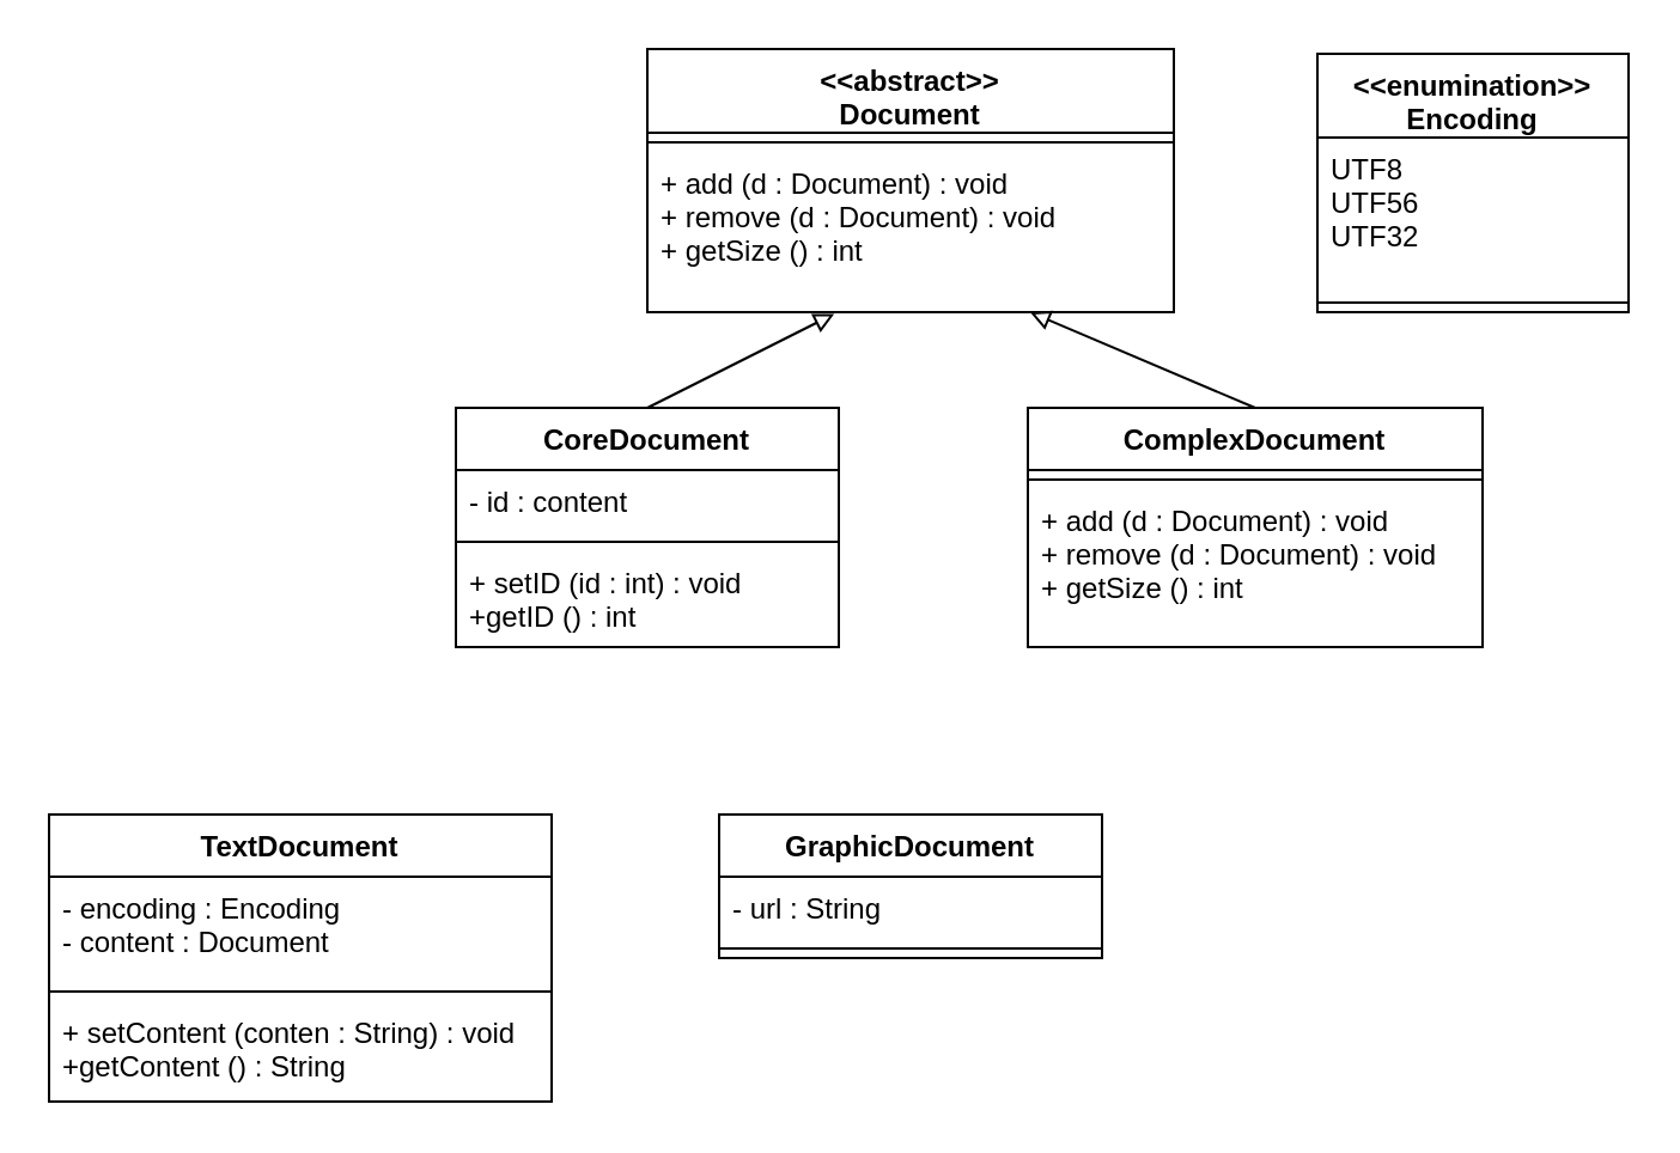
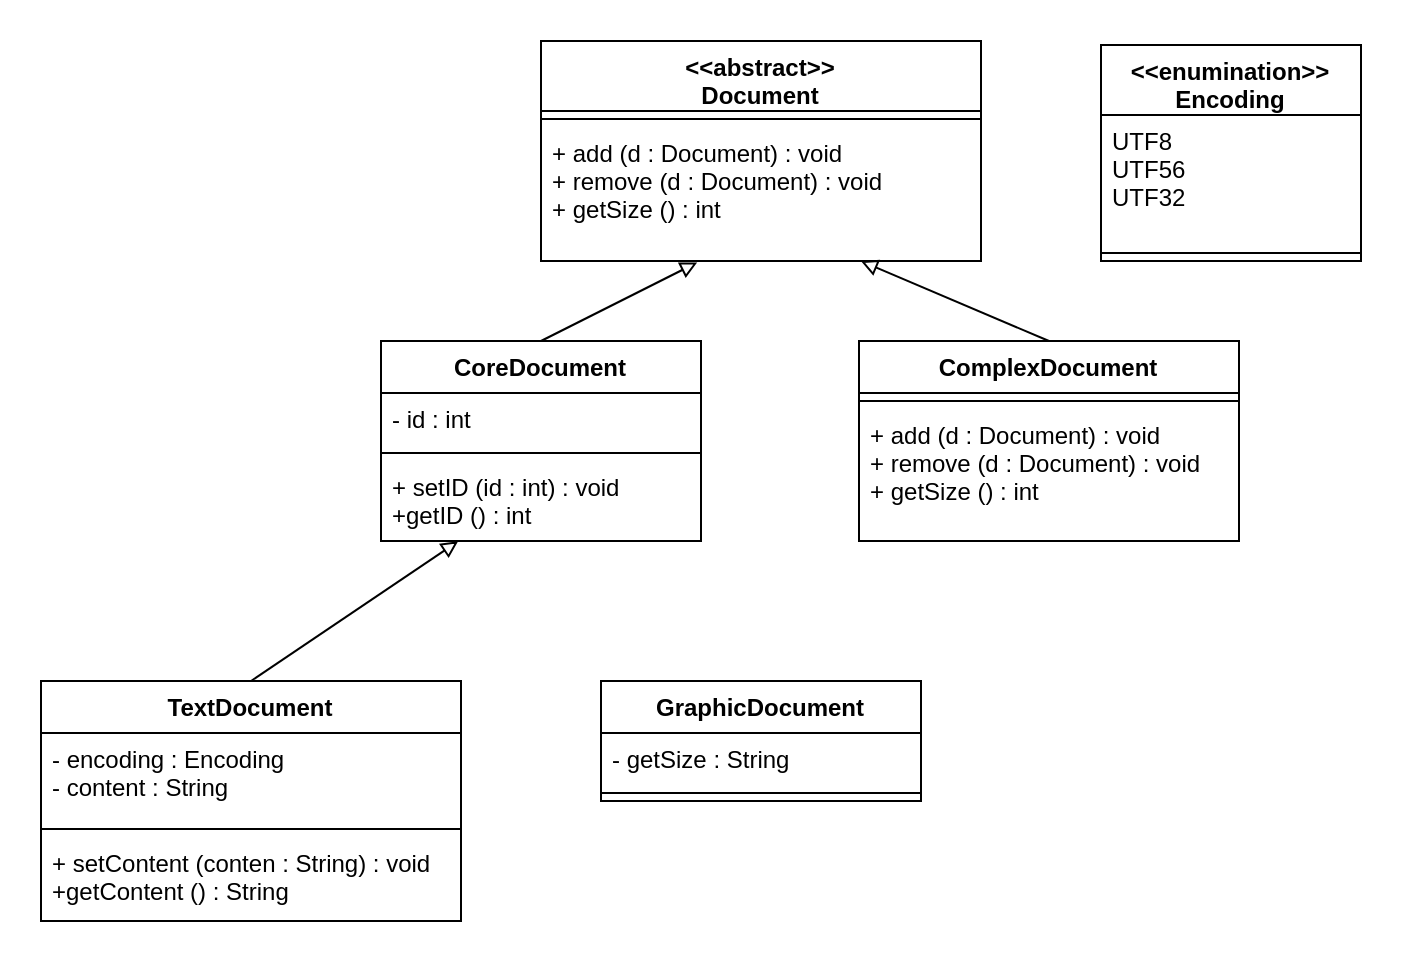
  <mxCell id="0" />
  <mxCell id="1" parent="0" />
  <mxCell id="2" value="&lt;&lt;abstract&gt;&gt;&#10;Document" style="swimlane;fontStyle=1;align=center;verticalAlign=top;childLayout=stackLayout;horizontal=1;startSize=35;horizontalStack=0;resizeParent=1;resizeParentMax=0;resizeLast=0;collapsible=1;marginBottom=0;" vertex="1" parent="1"><mxGeometry x="270" y="20" width="220" height="110" as="geometry" /></mxCell>
  <mxCell id="3" value="" style="line;strokeWidth=1;fillColor=none;align=left;verticalAlign=middle;spacingTop=-1;spacingLeft=3;spacingRight=3;rotatable=0;labelPosition=right;points=[];portConstraint=eastwest;strokeColor=inherit;" vertex="1" parent="2"><mxGeometry y="35" width="220" height="8" as="geometry" /></mxCell>
  <mxCell id="4" value="+ add (d : Document) : void&#10;+ remove (d : Document) : void&#10;+ getSize () : int" style="text;strokeColor=none;fillColor=none;align=left;verticalAlign=top;spacingLeft=4;spacingRight=4;overflow=hidden;rotatable=0;points=[[0,0.5],[1,0.5]];portConstraint=eastwest;" vertex="1" parent="2"><mxGeometry y="43" width="220" height="67" as="geometry" /></mxCell>
  <mxCell id="5" style="rounded=0;orthogonalLoop=1;jettySize=auto;html=1;exitX=0.5;exitY=0;exitDx=0;exitDy=0;entryX=0.355;entryY=1.011;entryDx=0;entryDy=0;entryPerimeter=0;startSize=35;endArrow=block;endFill=0;" edge="1" parent="1" source="6" target="4"><mxGeometry relative="1" as="geometry" /></mxCell>
  <mxCell id="6" value="CoreDocument" style="swimlane;fontStyle=1;align=center;verticalAlign=top;childLayout=stackLayout;horizontal=1;startSize=26;horizontalStack=0;resizeParent=1;resizeParentMax=0;resizeLast=0;collapsible=1;marginBottom=0;" vertex="1" parent="1"><mxGeometry x="190" y="170" width="160" height="100" as="geometry" /></mxCell>
- <mxCell id="7" value="- id : content" style="text;strokeColor=none;fillColor=none;align=left;verticalAlign=top;spacingLeft=4;spacingRight=4;overflow=hidden;rotatable=0;points=[[0,0.5],[1,0.5]];portConstraint=eastwest;startSize=35;" vertex="1" parent="6"><mxGeometry y="26" width="160" height="26" as="geometry" /></mxCell>
+ <mxCell id="7" value="- id : int" style="text;strokeColor=none;fillColor=none;align=left;verticalAlign=top;spacingLeft=4;spacingRight=4;overflow=hidden;rotatable=0;points=[[0,0.5],[1,0.5]];portConstraint=eastwest;startSize=35;" vertex="1" parent="6"><mxGeometry y="26" width="160" height="26" as="geometry" /></mxCell>
  <mxCell id="8" value="" style="line;strokeWidth=1;fillColor=none;align=left;verticalAlign=middle;spacingTop=-1;spacingLeft=3;spacingRight=3;rotatable=0;labelPosition=right;points=[];portConstraint=eastwest;strokeColor=inherit;startSize=35;" vertex="1" parent="6"><mxGeometry y="52" width="160" height="8" as="geometry" /></mxCell>
  <mxCell id="9" value="+ setID (id : int) : void&#10;+getID () : int" style="text;strokeColor=none;fillColor=none;align=left;verticalAlign=top;spacingLeft=4;spacingRight=4;overflow=hidden;rotatable=0;points=[[0,0.5],[1,0.5]];portConstraint=eastwest;startSize=35;" vertex="1" parent="6"><mxGeometry y="60" width="160" height="40" as="geometry" /></mxCell>
  <mxCell id="10" style="edgeStyle=none;rounded=0;orthogonalLoop=1;jettySize=auto;html=1;exitX=0.5;exitY=0;exitDx=0;exitDy=0;endArrow=block;endFill=0;startSize=35;entryX=0.727;entryY=1;entryDx=0;entryDy=0;entryPerimeter=0;" edge="1" parent="1" source="11" target="4"><mxGeometry relative="1" as="geometry"><mxPoint x="434" y="135" as="targetPoint" /></mxGeometry></mxCell>
  <mxCell id="11" value="ComplexDocument" style="swimlane;fontStyle=1;align=center;verticalAlign=top;childLayout=stackLayout;horizontal=1;startSize=26;horizontalStack=0;resizeParent=1;resizeParentMax=0;resizeLast=0;collapsible=1;marginBottom=0;" vertex="1" parent="1"><mxGeometry x="429" y="170" width="190" height="100" as="geometry" /></mxCell>
  <mxCell id="12" value="" style="line;strokeWidth=1;fillColor=none;align=left;verticalAlign=middle;spacingTop=-1;spacingLeft=3;spacingRight=3;rotatable=0;labelPosition=right;points=[];portConstraint=eastwest;strokeColor=inherit;startSize=35;" vertex="1" parent="11"><mxGeometry y="26" width="190" height="8" as="geometry" /></mxCell>
  <mxCell id="13" value="+ add (d : Document) : void&#10;+ remove (d : Document) : void&#10;+ getSize () : int" style="text;strokeColor=none;fillColor=none;align=left;verticalAlign=top;spacingLeft=4;spacingRight=4;overflow=hidden;rotatable=0;points=[[0,0.5],[1,0.5]];portConstraint=eastwest;startSize=35;" vertex="1" parent="11"><mxGeometry y="34" width="190" height="66" as="geometry" /></mxCell>
+ <mxCell id="14" style="edgeStyle=none;rounded=0;orthogonalLoop=1;jettySize=auto;html=1;exitX=0.5;exitY=0;exitDx=0;exitDy=0;endArrow=block;endFill=0;startSize=35;entryX=0.241;entryY=1.004;entryDx=0;entryDy=0;entryPerimeter=0;" edge="1" parent="1" source="15" target="9"><mxGeometry relative="1" as="geometry"><mxPoint x="125" y="220" as="targetPoint" /></mxGeometry></mxCell>
  <mxCell id="15" value="TextDocument" style="swimlane;fontStyle=1;align=center;verticalAlign=top;childLayout=stackLayout;horizontal=1;startSize=26;horizontalStack=0;resizeParent=1;resizeParentMax=0;resizeLast=0;collapsible=1;marginBottom=0;" vertex="1" parent="1"><mxGeometry x="20" y="340" width="210" height="120" as="geometry" /></mxCell>
- <mxCell id="16" value="- encoding : Encoding&#10;- content : Document" style="text;strokeColor=none;fillColor=none;align=left;verticalAlign=top;spacingLeft=4;spacingRight=4;overflow=hidden;rotatable=0;points=[[0,0.5],[1,0.5]];portConstraint=eastwest;startSize=35;" vertex="1" parent="15"><mxGeometry y="26" width="210" height="44" as="geometry" /></mxCell>
+ <mxCell id="16" value="- encoding : Encoding&#10;- content : String" style="text;strokeColor=none;fillColor=none;align=left;verticalAlign=top;spacingLeft=4;spacingRight=4;overflow=hidden;rotatable=0;points=[[0,0.5],[1,0.5]];portConstraint=eastwest;startSize=35;" vertex="1" parent="15"><mxGeometry y="26" width="210" height="44" as="geometry" /></mxCell>
  <mxCell id="17" value="" style="line;strokeWidth=1;fillColor=none;align=left;verticalAlign=middle;spacingTop=-1;spacingLeft=3;spacingRight=3;rotatable=0;labelPosition=right;points=[];portConstraint=eastwest;strokeColor=inherit;startSize=35;" vertex="1" parent="15"><mxGeometry y="70" width="210" height="8" as="geometry" /></mxCell>
  <mxCell id="18" value="+ setContent (conten : String) : void&#10;+getContent () : String" style="text;strokeColor=none;fillColor=none;align=left;verticalAlign=top;spacingLeft=4;spacingRight=4;overflow=hidden;rotatable=0;points=[[0,0.5],[1,0.5]];portConstraint=eastwest;startSize=35;" vertex="1" parent="15"><mxGeometry y="78" width="210" height="42" as="geometry" /></mxCell>
  <mxCell id="19" value="GraphicDocument" style="swimlane;fontStyle=1;align=center;verticalAlign=top;childLayout=stackLayout;horizontal=1;startSize=26;horizontalStack=0;resizeParent=1;resizeParentMax=0;resizeLast=0;collapsible=1;marginBottom=0;" vertex="1" parent="1"><mxGeometry x="300" y="340" width="160" height="60" as="geometry" /></mxCell>
- <mxCell id="20" value="- url : String" style="text;strokeColor=none;fillColor=none;align=left;verticalAlign=top;spacingLeft=4;spacingRight=4;overflow=hidden;rotatable=0;points=[[0,0.5],[1,0.5]];portConstraint=eastwest;startSize=35;" vertex="1" parent="19"><mxGeometry y="26" width="160" height="26" as="geometry" /></mxCell>
+ <mxCell id="20" value="- getSize : String" style="text;strokeColor=none;fillColor=none;align=left;verticalAlign=top;spacingLeft=4;spacingRight=4;overflow=hidden;rotatable=0;points=[[0,0.5],[1,0.5]];portConstraint=eastwest;startSize=35;" vertex="1" parent="19"><mxGeometry y="26" width="160" height="26" as="geometry" /></mxCell>
  <mxCell id="21" value="" style="line;strokeWidth=1;fillColor=none;align=left;verticalAlign=middle;spacingTop=-1;spacingLeft=3;spacingRight=3;rotatable=0;labelPosition=right;points=[];portConstraint=eastwest;strokeColor=inherit;startSize=35;" vertex="1" parent="19"><mxGeometry y="52" width="160" height="8" as="geometry" /></mxCell>
  <mxCell id="22" value="&lt;&lt;enumination&gt;&gt;&#10;Encoding" style="swimlane;fontStyle=1;align=center;verticalAlign=top;childLayout=stackLayout;horizontal=1;startSize=35;horizontalStack=0;resizeParent=1;resizeParentMax=0;resizeLast=0;collapsible=1;marginBottom=0;" vertex="1" parent="1"><mxGeometry x="550" y="22" width="130" height="108" as="geometry" /></mxCell>
  <mxCell id="23" value="UTF8&#10;UTF56&#10;UTF32" style="text;strokeColor=none;fillColor=none;align=left;verticalAlign=top;spacingLeft=4;spacingRight=4;overflow=hidden;rotatable=0;points=[[0,0.5],[1,0.5]];portConstraint=eastwest;startSize=35;" vertex="1" parent="22"><mxGeometry y="35" width="130" height="65" as="geometry" /></mxCell>
  <mxCell id="24" value="" style="line;strokeWidth=1;fillColor=none;align=left;verticalAlign=middle;spacingTop=-1;spacingLeft=3;spacingRight=3;rotatable=0;labelPosition=right;points=[];portConstraint=eastwest;strokeColor=inherit;startSize=35;" vertex="1" parent="22"><mxGeometry y="100" width="130" height="8" as="geometry" /></mxCell>
